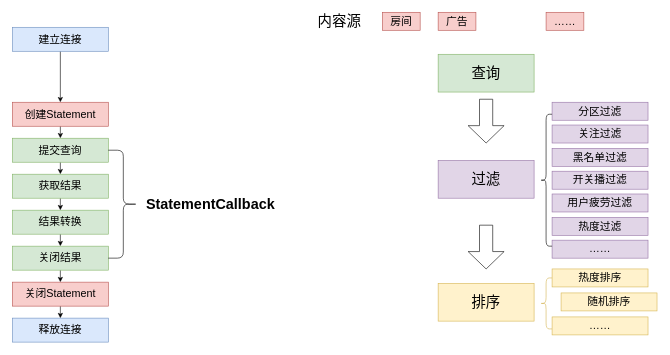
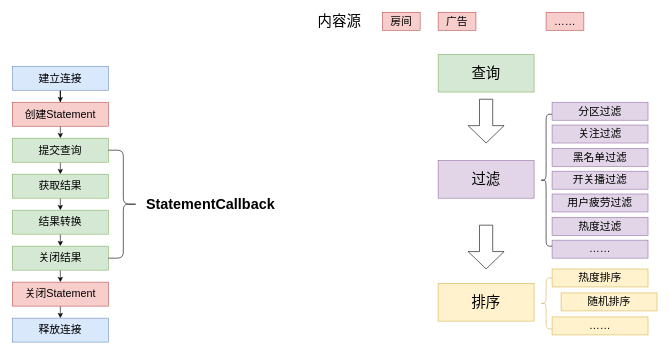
  <mxCell id="0" />
  <mxCell id="1" parent="0" />
  <mxCell id="2" style="edgeStyle=orthogonalEdgeStyle;rounded=0;orthogonalLoop=1;jettySize=auto;html=1;exitX=0.5;exitY=1;exitDx=0;exitDy=0;" edge="1" parent="1" source="3" target="8"><mxGeometry relative="1" as="geometry" /></mxCell>
- <mxCell id="3" value="&lt;font style=&quot;font-size: 18px&quot;&gt;建立连接&lt;/font&gt;" style="rounded=0;whiteSpace=wrap;html=1;fillColor=#dae8fc;strokeColor=#6c8ebf;" parent="1" vertex="1"><mxGeometry x="20" y="45" width="160" height="40" as="geometry" /></mxCell>
+ <mxCell id="3" value="&lt;font style=&quot;font-size: 18px&quot;&gt;建立连接&lt;/font&gt;" style="rounded=0;whiteSpace=wrap;html=1;fillColor=#dae8fc;strokeColor=#6c8ebf;" parent="1" vertex="1"><mxGeometry x="20" y="110" width="160" height="40" as="geometry" /></mxCell>
  <mxCell id="4" style="edgeStyle=orthogonalEdgeStyle;rounded=0;orthogonalLoop=1;jettySize=auto;html=1;exitX=0.5;exitY=1;exitDx=0;exitDy=0;entryX=0.5;entryY=0;entryDx=0;entryDy=0;" edge="1" parent="1" source="5" target="14"><mxGeometry relative="1" as="geometry" /></mxCell>
  <mxCell id="5" value="&lt;font style=&quot;font-size: 18px&quot;&gt;结果转换&lt;br&gt;&lt;/font&gt;" style="rounded=0;whiteSpace=wrap;html=1;fillColor=#d5e8d4;strokeColor=#82b366;" parent="1" vertex="1"><mxGeometry x="20" y="350" width="160" height="40" as="geometry" /></mxCell>
  <mxCell id="6" value="&lt;font style=&quot;font-size: 18px&quot;&gt;释放连接&lt;/font&gt;" style="rounded=0;whiteSpace=wrap;html=1;fillColor=#dae8fc;strokeColor=#6c8ebf;" parent="1" vertex="1"><mxGeometry x="20" y="530" width="160" height="40" as="geometry" /></mxCell>
  <mxCell id="7" style="edgeStyle=orthogonalEdgeStyle;rounded=0;orthogonalLoop=1;jettySize=auto;html=1;exitX=0.5;exitY=1;exitDx=0;exitDy=0;entryX=0.5;entryY=0;entryDx=0;entryDy=0;" edge="1" parent="1" source="8" target="10"><mxGeometry relative="1" as="geometry" /></mxCell>
  <mxCell id="8" value="&lt;font style=&quot;font-size: 18px&quot;&gt;创建Statement&lt;/font&gt;" style="rounded=0;whiteSpace=wrap;html=1;fillColor=#f8cecc;strokeColor=#b85450;" parent="1" vertex="1"><mxGeometry x="20" y="170" width="160" height="40" as="geometry" /></mxCell>
  <mxCell id="9" style="edgeStyle=orthogonalEdgeStyle;rounded=0;orthogonalLoop=1;jettySize=auto;html=1;exitX=0.5;exitY=1;exitDx=0;exitDy=0;entryX=0.5;entryY=0;entryDx=0;entryDy=0;" edge="1" parent="1" source="10" target="12"><mxGeometry relative="1" as="geometry" /></mxCell>
  <mxCell id="10" value="&lt;span style=&quot;font-size: 18px&quot;&gt;提交查询&lt;/span&gt;" style="rounded=0;whiteSpace=wrap;html=1;fillColor=#d5e8d4;strokeColor=#82b366;" parent="1" vertex="1"><mxGeometry x="20" y="230" width="160" height="40" as="geometry" /></mxCell>
  <mxCell id="11" style="edgeStyle=orthogonalEdgeStyle;rounded=0;orthogonalLoop=1;jettySize=auto;html=1;exitX=0.5;exitY=1;exitDx=0;exitDy=0;entryX=0.5;entryY=0;entryDx=0;entryDy=0;" edge="1" parent="1" source="12" target="5"><mxGeometry relative="1" as="geometry" /></mxCell>
  <mxCell id="12" value="&lt;span style=&quot;font-size: 18px&quot;&gt;获取结果&lt;br&gt;&lt;/span&gt;" style="rounded=0;whiteSpace=wrap;html=1;fillColor=#d5e8d4;strokeColor=#82b366;" parent="1" vertex="1"><mxGeometry x="20" y="290" width="160" height="40" as="geometry" /></mxCell>
  <mxCell id="13" style="edgeStyle=orthogonalEdgeStyle;rounded=0;orthogonalLoop=1;jettySize=auto;html=1;exitX=0.5;exitY=1;exitDx=0;exitDy=0;entryX=0.5;entryY=0;entryDx=0;entryDy=0;" edge="1" parent="1" source="14" target="16"><mxGeometry relative="1" as="geometry" /></mxCell>
  <mxCell id="14" value="&lt;font style=&quot;font-size: 18px&quot;&gt;关闭结果&lt;br&gt;&lt;/font&gt;" style="rounded=0;whiteSpace=wrap;html=1;fillColor=#d5e8d4;strokeColor=#82b366;" parent="1" vertex="1"><mxGeometry x="20" y="410" width="160" height="40" as="geometry" /></mxCell>
  <mxCell id="15" style="edgeStyle=orthogonalEdgeStyle;rounded=0;orthogonalLoop=1;jettySize=auto;html=1;exitX=0.5;exitY=1;exitDx=0;exitDy=0;entryX=0.5;entryY=0;entryDx=0;entryDy=0;" edge="1" parent="1" source="16" target="6"><mxGeometry relative="1" as="geometry" /></mxCell>
  <mxCell id="16" value="&lt;font style=&quot;font-size: 18px&quot;&gt;关闭Statement&lt;/font&gt;" style="rounded=0;whiteSpace=wrap;html=1;fillColor=#f8cecc;strokeColor=#b85450;" parent="1" vertex="1"><mxGeometry x="20" y="470" width="160" height="40" as="geometry" /></mxCell>
  <mxCell id="17" value="" style="shape=curlyBracket;whiteSpace=wrap;html=1;rounded=1;flipH=1;" vertex="1" parent="1"><mxGeometry x="180" y="250" width="50" height="180" as="geometry" /></mxCell>
  <mxCell id="18" value="StatementCallback" style="text;strokeColor=none;fillColor=none;html=1;fontSize=24;fontStyle=1;verticalAlign=middle;align=center;" vertex="1" parent="1"><mxGeometry x="240" y="320" width="220" height="40" as="geometry" /></mxCell>
  <mxCell id="19" value="&lt;font style=&quot;font-size: 24px&quot;&gt;过滤&lt;/font&gt;" style="rounded=0;whiteSpace=wrap;html=1;fillColor=#e1d5e7;strokeColor=#9673a6;" vertex="1" parent="1"><mxGeometry x="730" y="267" width="160" height="63" as="geometry" /></mxCell>
  <mxCell id="20" value="&lt;span style=&quot;font-size: 18px&quot;&gt;房间&lt;/span&gt;" style="rounded=0;whiteSpace=wrap;html=1;fillColor=#f8cecc;strokeColor=#b85450;" vertex="1" parent="1"><mxGeometry x="637" y="20" width="63" height="30" as="geometry" /></mxCell>
  <mxCell id="21" value="&lt;span style=&quot;font-size: 18px&quot;&gt;广告&lt;/span&gt;" style="rounded=0;whiteSpace=wrap;html=1;fillColor=#f8cecc;strokeColor=#b85450;" vertex="1" parent="1"><mxGeometry x="730" y="20" width="63" height="30" as="geometry" /></mxCell>
  <mxCell id="22" value="&lt;span style=&quot;font-size: 18px&quot;&gt;……&lt;/span&gt;" style="rounded=0;whiteSpace=wrap;html=1;fillColor=#f8cecc;strokeColor=#b85450;" vertex="1" parent="1"><mxGeometry x="910" y="20" width="63" height="30" as="geometry" /></mxCell>
  <mxCell id="23" value="&lt;span style=&quot;font-size: 18px&quot;&gt;分区过滤&lt;/span&gt;" style="rounded=0;whiteSpace=wrap;html=1;fillColor=#e1d5e7;strokeColor=#9673a6;" vertex="1" parent="1"><mxGeometry x="920" y="170" width="160" height="30" as="geometry" /></mxCell>
  <mxCell id="24" value="&lt;span style=&quot;font-size: 18px&quot;&gt;关注过滤&lt;/span&gt;" style="rounded=0;whiteSpace=wrap;html=1;fillColor=#e1d5e7;strokeColor=#9673a6;" vertex="1" parent="1"><mxGeometry x="920" y="208" width="160" height="30" as="geometry" /></mxCell>
  <mxCell id="25" value="&lt;span style=&quot;font-size: 18px&quot;&gt;黑名单过滤&lt;/span&gt;" style="rounded=0;whiteSpace=wrap;html=1;fillColor=#e1d5e7;strokeColor=#9673a6;" vertex="1" parent="1"><mxGeometry x="920" y="247" width="160" height="30" as="geometry" /></mxCell>
  <mxCell id="26" value="&lt;span style=&quot;font-size: 18px&quot;&gt;开关播过滤&lt;/span&gt;" style="rounded=0;whiteSpace=wrap;html=1;fillColor=#e1d5e7;strokeColor=#9673a6;" vertex="1" parent="1"><mxGeometry x="920" y="285" width="160" height="30" as="geometry" /></mxCell>
  <mxCell id="27" value="&lt;span style=&quot;font-size: 18px&quot;&gt;用户疲劳过滤&lt;/span&gt;" style="rounded=0;whiteSpace=wrap;html=1;fillColor=#e1d5e7;strokeColor=#9673a6;" vertex="1" parent="1"><mxGeometry x="920" y="323" width="160" height="30" as="geometry" /></mxCell>
  <mxCell id="28" value="&lt;span style=&quot;font-size: 18px&quot;&gt;热度过滤&lt;/span&gt;" style="rounded=0;whiteSpace=wrap;html=1;fillColor=#e1d5e7;strokeColor=#9673a6;" vertex="1" parent="1"><mxGeometry x="920" y="362" width="160" height="30" as="geometry" /></mxCell>
  <mxCell id="29" value="&lt;span style=&quot;font-size: 18px&quot;&gt;……&lt;/span&gt;" style="rounded=0;whiteSpace=wrap;html=1;fillColor=#e1d5e7;strokeColor=#9673a6;" vertex="1" parent="1"><mxGeometry x="920" y="400" width="160" height="30" as="geometry" /></mxCell>
  <mxCell id="30" value="" style="shape=curlyBracket;whiteSpace=wrap;html=1;rounded=1;" vertex="1" parent="1"><mxGeometry x="900" y="190" width="20" height="220" as="geometry" /></mxCell>
  <mxCell id="31" value="&lt;font style=&quot;font-size: 24px&quot;&gt;排序&lt;/font&gt;" style="rounded=0;whiteSpace=wrap;html=1;fillColor=#fff2cc;strokeColor=#d6b656;" vertex="1" parent="1"><mxGeometry x="730" y="472" width="160" height="63" as="geometry" /></mxCell>
  <mxCell id="32" value="&lt;span style=&quot;font-size: 18px&quot;&gt;热度排序&lt;/span&gt;" style="rounded=0;whiteSpace=wrap;html=1;fillColor=#fff2cc;strokeColor=#d6b656;" vertex="1" parent="1"><mxGeometry x="920" y="448" width="160" height="30" as="geometry" /></mxCell>
  <mxCell id="33" value="&lt;span style=&quot;font-size: 18px&quot;&gt;随机排序&lt;/span&gt;" style="rounded=0;whiteSpace=wrap;html=1;fillColor=#fff2cc;strokeColor=#d6b656;" vertex="1" parent="1"><mxGeometry x="935" y="488" width="160" height="30" as="geometry" /></mxCell>
  <mxCell id="34" value="&lt;font style=&quot;font-size: 24px&quot;&gt;查询&lt;/font&gt;" style="rounded=0;whiteSpace=wrap;html=1;fillColor=#d5e8d4;strokeColor=#82b366;" vertex="1" parent="1"><mxGeometry x="730" y="90" width="160" height="63" as="geometry" /></mxCell>
  <mxCell id="35" value="" style="shape=curlyBracket;whiteSpace=wrap;html=1;rounded=1;fontSize=24;fillColor=#fff2cc;strokeColor=#d6b656;" vertex="1" parent="1"><mxGeometry x="900" y="463" width="20" height="85" as="geometry" /></mxCell>
  <mxCell id="36" value="&lt;span style=&quot;font-size: 18px&quot;&gt;……&lt;/span&gt;" style="rounded=0;whiteSpace=wrap;html=1;fillColor=#fff2cc;strokeColor=#d6b656;" vertex="1" parent="1"><mxGeometry x="920" y="528" width="160" height="30" as="geometry" /></mxCell>
  <mxCell id="37" value="" style="shape=singleArrow;direction=south;whiteSpace=wrap;html=1;fontSize=24;arrowWidth=0.367;arrowSize=0.397;" vertex="1" parent="1"><mxGeometry x="780" y="165" width="60" height="73" as="geometry" /></mxCell>
  <mxCell id="38" value="" style="shape=singleArrow;direction=south;whiteSpace=wrap;html=1;fontSize=24;arrowWidth=0.367;arrowSize=0.397;" vertex="1" parent="1"><mxGeometry x="780" y="375" width="60" height="73" as="geometry" /></mxCell>
  <mxCell id="39" value="内容源" style="text;html=1;align=center;verticalAlign=middle;resizable=0;points=[];autosize=1;strokeColor=none;fillColor=none;fontSize=24;" vertex="1" parent="1"><mxGeometry x="520" y="20" width="90" height="30" as="geometry" /></mxCell>
